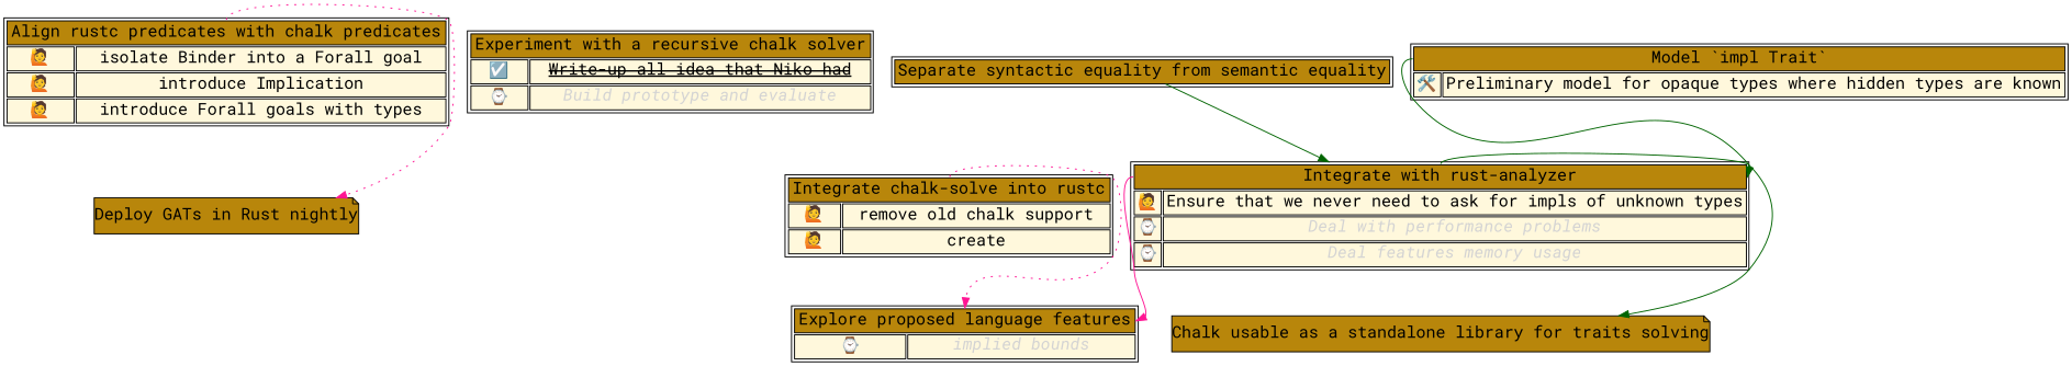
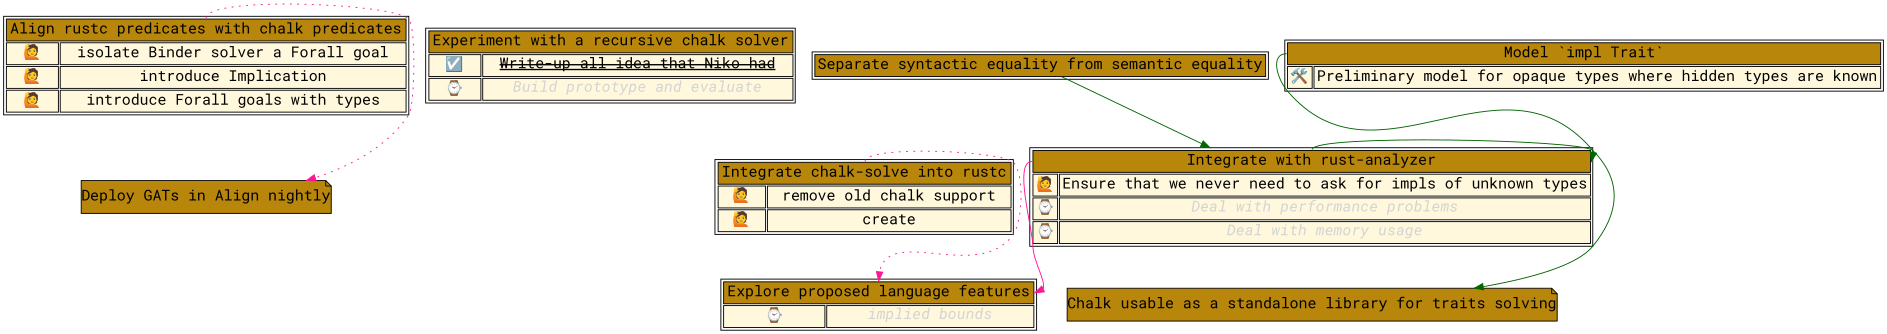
  digraph {
    fontname="Roboto Mono"
    rankdir=TB
    node [fontname="Roboto Mono" fontsize=16 margin=0 shape=none]
    edge [color=deeppink fontname="Roboto Mono" headport=all style=solid tailport=all]
-   n1 [label=<<table>     <tr><td bgcolor="darkgoldenrod" port="all" colspan="2">Align rustc predicates with chalk predicates</td></tr>     <tr><td bgcolor="cornsilk">🙋</td><td fontcolor="red" bgcolor="cornsilk">isolate Binder into a Forall goal</td></tr>     <tr><td bgcolor="cornsilk">🙋</td><td fontcolor="red" bgcolor="cornsilk">introduce Implication</td></tr>     <tr><td bgcolor="cornsilk">🙋</td><td fontcolor="red" bgcolor="cornsilk">introduce Forall goals with types</td></tr>   </table>>]
-   n2 [fillcolor=darkgoldenrod label="Deploy GATs in Rust nightly" shape=note style=filled]
+   n1 [label=<<table>     <tr><td bgcolor="darkgoldenrod" port="all" colspan="2">Align rustc predicates with chalk predicates</td></tr>     <tr><td bgcolor="cornsilk">🙋</td><td fontcolor="red" bgcolor="cornsilk">isolate Binder solver a Forall goal</td></tr>     <tr><td bgcolor="cornsilk">🙋</td><td fontcolor="red" bgcolor="cornsilk">introduce Implication</td></tr>     <tr><td bgcolor="cornsilk">🙋</td><td fontcolor="red" bgcolor="cornsilk">introduce Forall goals with types</td></tr>   </table>>]
+   n2 [fillcolor=darkgoldenrod label="Deploy GATs in Align nightly" shape=note style=filled]
    n3 [label=<<table>     <tr><td bgcolor="darkgoldenrod" port="all" colspan="2">Experiment with a recursive chalk solver</td></tr>     <tr><td bgcolor="cornsilk">☑️</td><td bgcolor="cornsilk" href="https://gist.github.com/nikomatsakis/bfbdbe588d6fc61ecb09e3b51847fb7c"><s><u>Write-up all idea that Niko had</u></s></td></tr>     <tr><td bgcolor="cornsilk">⌚</td><td bgcolor="cornsilk"><i><font color="lightgrey">Build prototype and evaluate</font></i></td></tr>   </table>>]
    n4 [label=<<table>     <tr><td bgcolor="darkgoldenrod" port="all" colspan="2">Model `impl Trait`</td></tr>     <tr><td bgcolor="cornsilk">🛠️</td><td bgcolor="cornsilk">Preliminary model for opaque types where hidden types are known</td></tr>   </table>>]
-   n5 [label=<<table>     <tr><td bgcolor="darkgoldenrod" port="all" colspan="2">Integrate with rust-analyzer</td></tr>     <tr><td bgcolor="cornsilk" port="askfor_in">🙋</td><td fontcolor="red" bgcolor="cornsilk" port="askfor_out">Ensure that we never need to ask for impls of unknown types</td></tr>     <tr><td bgcolor="cornsilk">⌚</td><td bgcolor="cornsilk"><i><font color="lightgrey">Deal with performance problems</font></i></td></tr>     <tr><td bgcolor="cornsilk">⌚</td><td bgcolor="cornsilk"><i><font color="lightgrey">Deal features memory usage</font></i></td></tr>   </table>>]
+   n5 [label=<<table>     <tr><td bgcolor="darkgoldenrod" port="all" colspan="2">Integrate with rust-analyzer</td></tr>     <tr><td bgcolor="cornsilk" port="askfor_in">🙋</td><td fontcolor="red" bgcolor="cornsilk" port="askfor_out">Ensure that we never need to ask for impls of unknown types</td></tr>     <tr><td bgcolor="cornsilk">⌚</td><td bgcolor="cornsilk"><i><font color="lightgrey">Deal with performance problems</font></i></td></tr>     <tr><td bgcolor="cornsilk">⌚</td><td bgcolor="cornsilk"><i><font color="lightgrey">Deal with memory usage</font></i></td></tr>   </table>>]
    n6 [label=<<table>     <tr><td bgcolor="darkgoldenrod" port="all" colspan="2">Explore proposed language features</td></tr>     <tr><td bgcolor="cornsilk">⌚</td><td bgcolor="cornsilk"><i><font color="lightgrey">implied bounds</font></i></td></tr>   </table>>]
    n7 [fillcolor=darkgoldenrod label="Chalk usable as a standalone library for traits solving" shape=note style=filled]
    n8 [label=<<table>     <tr><td bgcolor="darkgoldenrod" port="all" colspan="2">Separate syntactic equality from semantic equality</td></tr>   </table>>]
    n9 [label=<<table>     <tr><td bgcolor="darkgoldenrod" port="all" colspan="2">Integrate chalk-solve into rustc</td></tr>     <tr><td bgcolor="cornsilk">🙋</td><td fontcolor="red" bgcolor="cornsilk">remove old chalk support</td></tr>     <tr><td bgcolor="cornsilk">🙋</td><td fontcolor="red" bgcolor="cornsilk">create</td></tr>   </table>>]
    n1 -> n2 [style=dotted]
    n4 -> n5 [color=darkgreen]
    n5 -> n6
    n5 -> n7 [color=darkgreen]
    n8 -> n5 [color=darkgreen headport=askfor]
    n9 -> n6 [style=dotted]
  }
